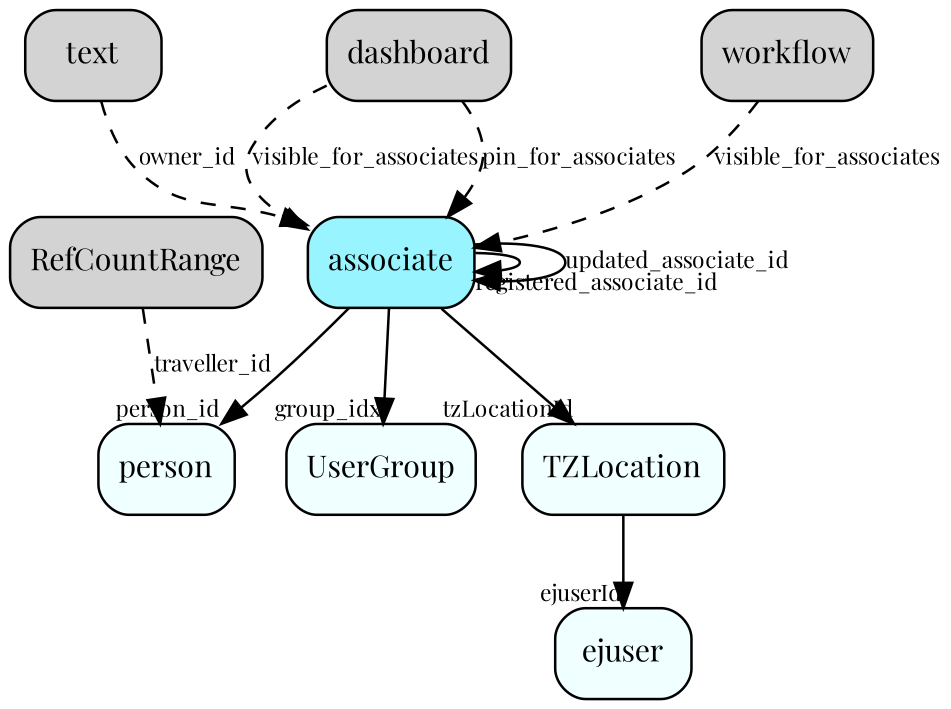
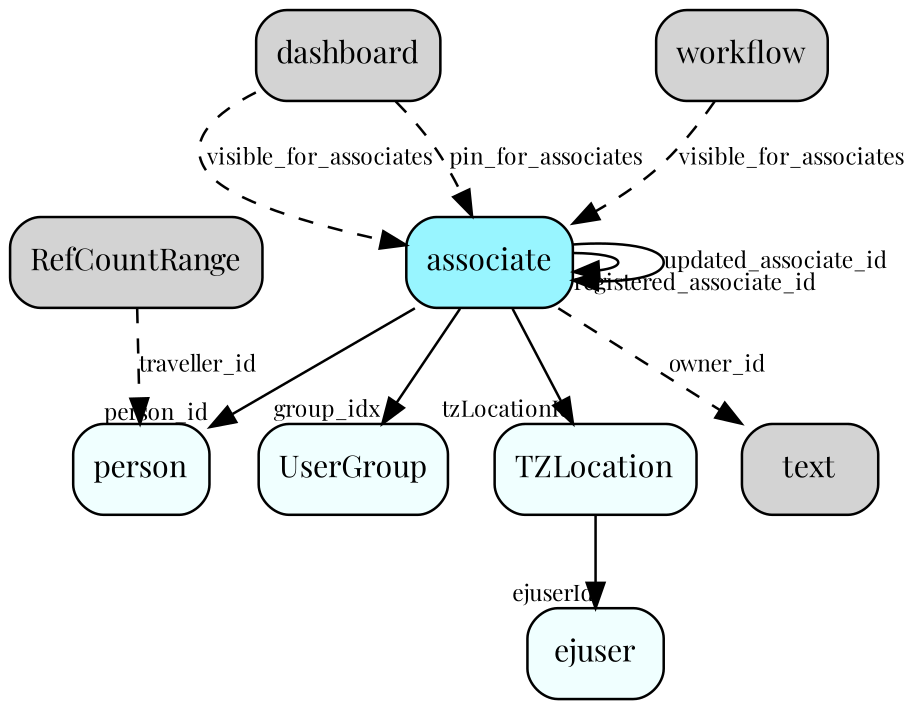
  digraph {
    fontname="Playfair Display"
    node [fontname="Playfair Display" fontsize=12 shape=box style="rounded, filled"]
    edge [fontname="Playfair Display" fontsize=9]
    associate [fillcolor=cadetblue1]
    UserGroup [fillcolor=azure1]
    person [fillcolor=azure1]
    TZLocation [fillcolor=azure1]
    ejuser [fillcolor=azure1]
    text
    RefCountRange
    dashboard
    workflow
    associate -> associate [headlabel=registered_associate_id]
    associate -> associate [label=updated_associate_id]
    associate -> UserGroup [headlabel=group_idx]
    associate -> person [headlabel=person_id]
    associate -> TZLocation [headlabel=tzLocationId]
    TZLocation -> ejuser [headlabel=ejuserId]
-   text -> associate [label=owner_id style=dashed]
+   associate -> text [label=owner_id style=dashed]
    RefCountRange -> person [label=traveller_id style=dashed]
    dashboard -> associate [label=visible_for_associates style=dashed]
    dashboard -> associate [label=pin_for_associates style=dashed]
    workflow -> associate [label=visible_for_associates style=dashed]
  }
